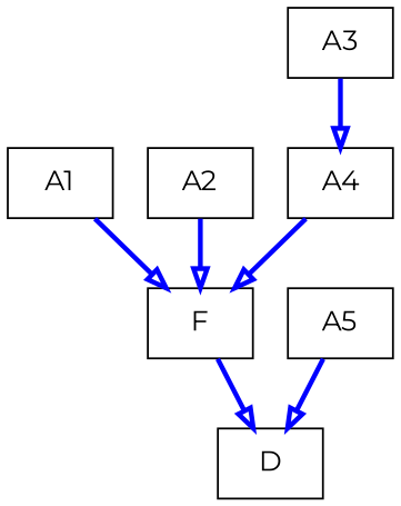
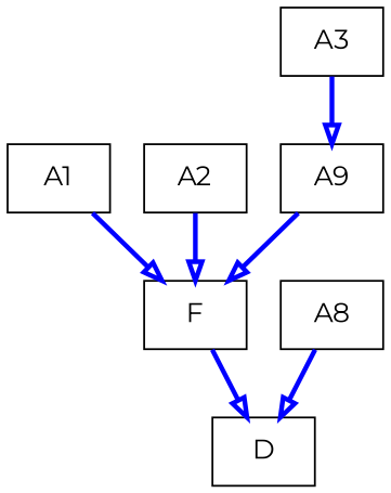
  digraph {
    fontname=Montserrat
    node [fontname=Montserrat shape=box]
    edge [arrowhead=onormal color=Blue fontname=Montserrat penwidth=2.5]
    A1
    F
    D
    A2
    A3
-   A4
-   A5
+   A4 [label=A9]
+   A5 [label=A8]
    A1 -> F
    F -> D
    A2 -> F
    A3 -> A4
    A4 -> F
    A5 -> D
  }
